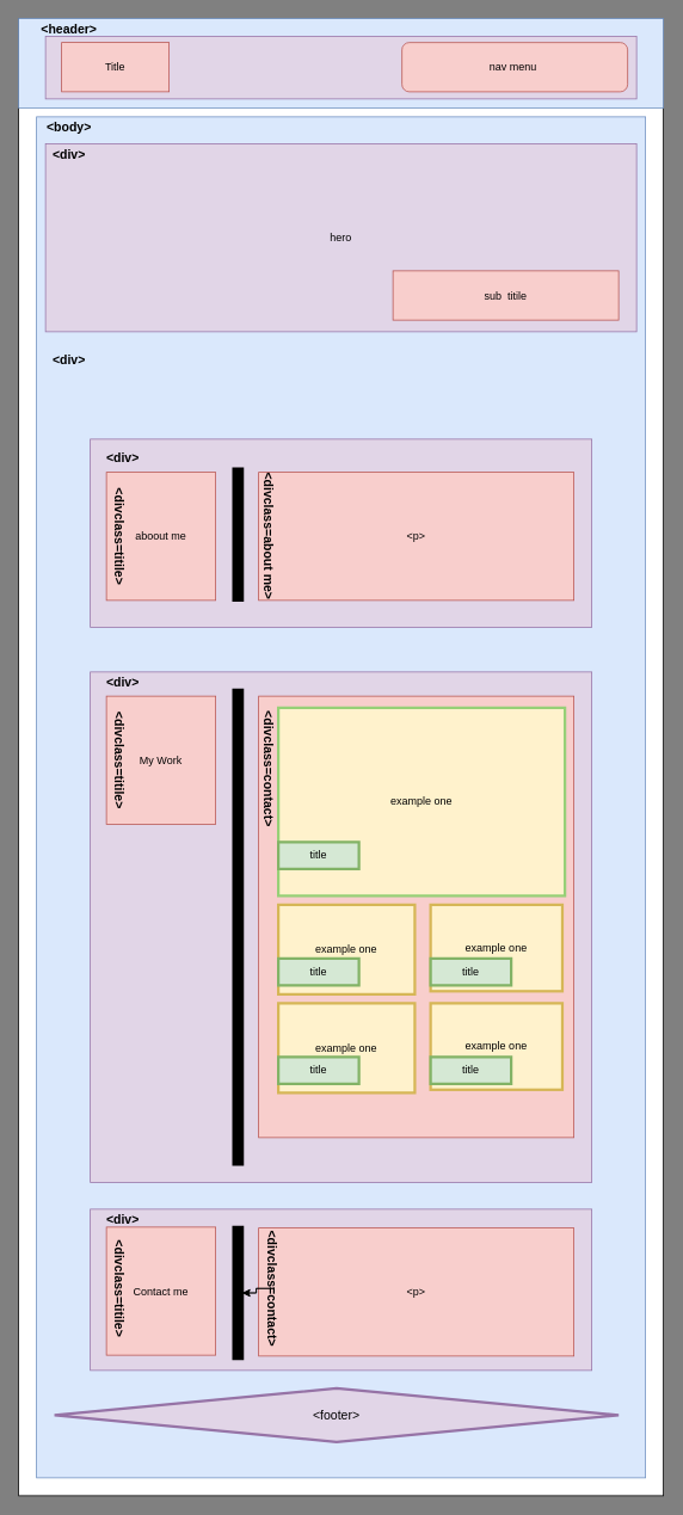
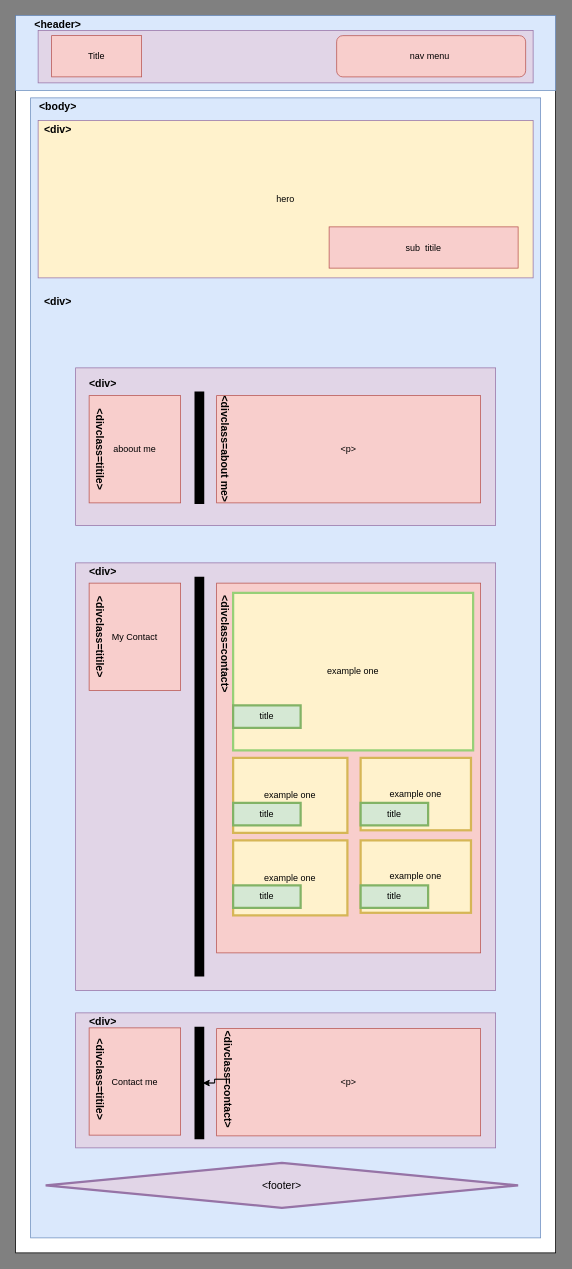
  <mxCell id="0" />
  <mxCell id="1" parent="0" />
  <mxCell id="2" value="" style="rounded=0;whiteSpace=wrap;html=1;imageWidth=24;" parent="1" vertex="1"><mxGeometry x="20" y="20" width="720" height="1650" as="geometry" /></mxCell>
  <mxCell id="3" value="" style="rounded=0;whiteSpace=wrap;html=1;fillColor=#dae8fc;strokeColor=#6c8ebf;" parent="1" vertex="1"><mxGeometry x="40" y="130" width="680" height="1520" as="geometry" /></mxCell>
  <mxCell id="4" value="" style="rounded=0;whiteSpace=wrap;html=1;fillColor=#e1d5e7;strokeColor=#9673a6;" parent="1" vertex="1"><mxGeometry x="100" y="490" width="560" height="210" as="geometry" /></mxCell>
  <mxCell id="5" value="" style="rounded=0;whiteSpace=wrap;html=1;fillColor=#e1d5e7;strokeColor=#9673a6;" parent="1" vertex="1"><mxGeometry x="100" y="750" width="560" height="570" as="geometry" /></mxCell>
  <mxCell id="6" value="" style="rounded=0;whiteSpace=wrap;html=1;fillColor=#e1d5e7;strokeColor=#9673a6;" parent="1" vertex="1"><mxGeometry x="100" y="1350" width="560" height="180" as="geometry" /></mxCell>
  <mxCell id="7" value="" style="rounded=0;whiteSpace=wrap;html=1;fillColor=#dae8fc;strokeColor=#6c8ebf;" parent="1" vertex="1"><mxGeometry x="20" y="20" width="720" height="100" as="geometry" /></mxCell>
- <mxCell id="8" value="hero" style="rounded=0;whiteSpace=wrap;html=1;fillColor=#e1d5e7;strokeColor=#9673a6;" parent="1" vertex="1"><mxGeometry x="50" y="160" width="660" height="210" as="geometry" /></mxCell>
+ <mxCell id="8" value="hero" style="rounded=0;whiteSpace=wrap;html=1;fillColor=#fff2cc;strokeColor=#9673a6;" parent="1" vertex="1"><mxGeometry x="50" y="160" width="660" height="210" as="geometry" /></mxCell>
  <mxCell id="9" value="" style="rounded=0;whiteSpace=wrap;html=1;fillColor=#e1d5e7;strokeColor=#9673a6;" parent="1" vertex="1"><mxGeometry x="50" y="40" width="660" height="70" as="geometry" /></mxCell>
  <mxCell id="10" value="Title" style="rounded=0;whiteSpace=wrap;html=1;fillColor=#f8cecc;strokeColor=#b85450;" parent="1" vertex="1"><mxGeometry x="68" y="47" width="120" height="55" as="geometry" /></mxCell>
  <mxCell id="11" value="nav menu&amp;nbsp;" style="whiteSpace=wrap;html=1;fillColor=#f8cecc;strokeColor=#b85450;rounded=1;" parent="1" vertex="1"><mxGeometry x="448" y="47" width="252" height="55" as="geometry" /></mxCell>
  <mxCell id="12" value="sub&amp;nbsp; titile" style="rounded=0;whiteSpace=wrap;html=1;fillColor=#f8cecc;strokeColor=#b85450;" parent="1" vertex="1"><mxGeometry x="438" y="302" width="252" height="55" as="geometry" /></mxCell>
  <mxCell id="13" value="aboout me" style="rounded=0;whiteSpace=wrap;html=1;fillColor=#f8cecc;strokeColor=#b85450;" parent="1" vertex="1"><mxGeometry x="118" y="527" width="122" height="143" as="geometry" /></mxCell>
- <mxCell id="14" value="My Work" style="rounded=0;whiteSpace=wrap;html=1;fillColor=#f8cecc;strokeColor=#b85450;" parent="1" vertex="1"><mxGeometry x="118" y="777" width="122" height="143" as="geometry" /></mxCell>
+ <mxCell id="14" value="My Contact" style="rounded=0;whiteSpace=wrap;html=1;fillColor=#f8cecc;strokeColor=#b85450;" parent="1" vertex="1"><mxGeometry x="118" y="777" width="122" height="143" as="geometry" /></mxCell>
  <mxCell id="15" value="Contact me" style="rounded=0;whiteSpace=wrap;html=1;fillColor=#f8cecc;strokeColor=#b85450;" parent="1" vertex="1"><mxGeometry x="118" y="1370" width="122" height="143" as="geometry" /></mxCell>
  <mxCell id="16" value="&amp;lt;p&amp;gt;" style="rounded=0;whiteSpace=wrap;html=1;fillColor=#f8cecc;strokeColor=#b85450;" parent="1" vertex="1"><mxGeometry x="288" y="527" width="352" height="143" as="geometry" /></mxCell>
  <mxCell id="17" value="" style="rounded=0;whiteSpace=wrap;html=1;fillColor=#f8cecc;strokeColor=#b85450;" parent="1" vertex="1"><mxGeometry x="288" y="777" width="352" height="493" as="geometry" /></mxCell>
  <mxCell id="18" value="&amp;lt;p&amp;gt;" style="rounded=0;whiteSpace=wrap;html=1;fillColor=#f8cecc;strokeColor=#b85450;" parent="1" vertex="1"><mxGeometry x="288" y="1371" width="352" height="143" as="geometry" /></mxCell>
  <mxCell id="19" value="" style="whiteSpace=wrap;html=1;strokeWidth=3;fillColor=#000000;" vertex="1" parent="1"><mxGeometry x="260" y="523" width="10" height="147" as="geometry" /></mxCell>
  <mxCell id="20" value="" style="whiteSpace=wrap;html=1;strokeWidth=3;fillColor=#000000;" vertex="1" parent="1"><mxGeometry x="260" y="770" width="10" height="530" as="geometry" /></mxCell>
  <mxCell id="21" value="" style="whiteSpace=wrap;html=1;strokeWidth=3;fillColor=#000000;" vertex="1" parent="1"><mxGeometry x="260" y="1370" width="10" height="147" as="geometry" /></mxCell>
  <mxCell id="22" value="example one" style="rounded=0;whiteSpace=wrap;html=1;strokeWidth=3;fillColor=#fff2cc;strokeColor=#97D077;" vertex="1" parent="1"><mxGeometry x="310" y="790" width="320" height="210" as="geometry" /></mxCell>
  <mxCell id="23" value="&lt;span&gt;example one&lt;/span&gt;" style="rounded=0;whiteSpace=wrap;html=1;strokeWidth=3;fillColor=#fff2cc;strokeColor=#d6b656;" vertex="1" parent="1"><mxGeometry x="310" y="1010" width="152.38" height="100" as="geometry" /></mxCell>
  <mxCell id="24" value="&lt;span&gt;example one&lt;/span&gt;" style="rounded=0;whiteSpace=wrap;html=1;strokeWidth=3;fillColor=#fff2cc;strokeColor=#d6b656;" vertex="1" parent="1"><mxGeometry x="480" y="1010" width="147.14" height="96.56" as="geometry" /></mxCell>
  <mxCell id="25" value="&lt;span&gt;example one&lt;/span&gt;" style="rounded=0;whiteSpace=wrap;html=1;strokeWidth=3;fillColor=#fff2cc;strokeColor=#d6b656;" vertex="1" parent="1"><mxGeometry x="310" y="1120" width="152.38" height="100" as="geometry" /></mxCell>
  <mxCell id="26" value="&lt;span&gt;example one&lt;/span&gt;" style="rounded=0;whiteSpace=wrap;html=1;strokeWidth=3;fillColor=#fff2cc;strokeColor=#d6b656;" vertex="1" parent="1"><mxGeometry x="480" y="1120" width="147.14" height="96.56" as="geometry" /></mxCell>
  <mxCell id="27" value="title" style="rounded=0;whiteSpace=wrap;html=1;strokeWidth=3;fillColor=#d5e8d4;strokeColor=#82b366;" vertex="1" parent="1"><mxGeometry x="310" y="940" width="90" height="30" as="geometry" /></mxCell>
  <mxCell id="28" value="title" style="rounded=0;whiteSpace=wrap;html=1;strokeWidth=3;fillColor=#d5e8d4;strokeColor=#82b366;" vertex="1" parent="1"><mxGeometry x="310" y="1070" width="90" height="30" as="geometry" /></mxCell>
  <mxCell id="29" value="title" style="rounded=0;whiteSpace=wrap;html=1;strokeWidth=3;fillColor=#d5e8d4;strokeColor=#82b366;" vertex="1" parent="1"><mxGeometry x="310" y="1180" width="90" height="30" as="geometry" /></mxCell>
  <mxCell id="30" value="title" style="rounded=0;whiteSpace=wrap;html=1;strokeWidth=3;fillColor=#d5e8d4;strokeColor=#82b366;" vertex="1" parent="1"><mxGeometry x="480" y="1180" width="90" height="30" as="geometry" /></mxCell>
  <mxCell id="31" value="title" style="rounded=0;whiteSpace=wrap;html=1;strokeWidth=3;fillColor=#d5e8d4;strokeColor=#82b366;" vertex="1" parent="1"><mxGeometry x="480" y="1070" width="90" height="30" as="geometry" /></mxCell>
  <mxCell id="32" value="&lt;font style=&quot;font-size: 14px&quot;&gt;&amp;lt;header&amp;gt;&lt;/font&gt;" style="text;strokeColor=none;fillColor=none;html=1;fontSize=24;fontStyle=1;verticalAlign=middle;align=center;" vertex="1" parent="1"><mxGeometry x="72.5" y="27" width="7.5" height="3" as="geometry" /></mxCell>
  <mxCell id="33" value="&lt;font style=&quot;font-size: 14px&quot;&gt;&amp;lt;body&amp;gt;&lt;/font&gt;" style="text;strokeColor=none;fillColor=none;html=1;fontSize=24;fontStyle=1;verticalAlign=middle;align=center;" vertex="1" parent="1"><mxGeometry x="72.5" y="137" width="7.5" height="3" as="geometry" /></mxCell>
  <mxCell id="34" value="&lt;font style=&quot;font-size: 14px&quot;&gt;&amp;lt;div&amp;gt;&lt;/font&gt;" style="text;strokeColor=none;fillColor=none;html=1;fontSize=24;fontStyle=1;verticalAlign=middle;align=center;" vertex="1" parent="1"><mxGeometry x="72.5" y="167" width="7.5" height="3" as="geometry" /></mxCell>
  <mxCell id="35" value="&lt;font style=&quot;font-size: 14px&quot;&gt;&amp;lt;div&amp;gt;&lt;/font&gt;" style="text;strokeColor=none;fillColor=none;html=1;fontSize=24;fontStyle=1;verticalAlign=middle;align=center;" vertex="1" parent="1"><mxGeometry x="72.5" y="397" width="7.5" height="2" as="geometry" /></mxCell>
  <mxCell id="36" value="&lt;font style=&quot;font-size: 14px&quot;&gt;&amp;lt;div&amp;gt;&lt;/font&gt;" style="text;strokeColor=none;fillColor=none;html=1;fontSize=24;fontStyle=1;verticalAlign=middle;align=center;" vertex="1" parent="1"><mxGeometry x="132.5" y="507" width="7.5" height="2" as="geometry" /></mxCell>
  <mxCell id="37" value="&lt;font style=&quot;font-size: 14px&quot;&gt;&amp;lt;div&amp;gt;&lt;/font&gt;" style="text;strokeColor=none;fillColor=none;html=1;fontSize=24;fontStyle=1;verticalAlign=middle;align=center;" vertex="1" parent="1"><mxGeometry x="132.5" y="757" width="7.5" height="2" as="geometry" /></mxCell>
  <mxCell id="38" value="&lt;font style=&quot;font-size: 14px&quot;&gt;&amp;lt;div&amp;gt;&lt;/font&gt;" style="text;strokeColor=none;fillColor=none;html=1;fontSize=24;fontStyle=1;verticalAlign=middle;align=center;" vertex="1" parent="1"><mxGeometry x="132.5" y="1357" width="7.5" height="2" as="geometry" /></mxCell>
  <mxCell id="39" value="&lt;font style=&quot;font-size: 14px&quot;&gt;&amp;lt;divclass=titile&amp;gt;&lt;/font&gt;" style="text;strokeColor=none;fillColor=none;html=1;fontSize=24;fontStyle=1;verticalAlign=middle;align=center;rotation=90;" vertex="1" parent="1"><mxGeometry x="132.5" y="597.5" width="7.5" height="2" as="geometry" /></mxCell>
  <mxCell id="40" value="&lt;font style=&quot;font-size: 14px&quot;&gt;&amp;lt;divclass=titile&amp;gt;&lt;/font&gt;" style="text;strokeColor=none;fillColor=none;html=1;fontSize=24;fontStyle=1;verticalAlign=middle;align=center;rotation=90;" vertex="1" parent="1"><mxGeometry x="132.5" y="847.5" width="7.5" height="2" as="geometry" /></mxCell>
  <mxCell id="41" value="&lt;font style=&quot;font-size: 14px&quot;&gt;&amp;lt;divclass=titile&amp;gt;&lt;/font&gt;" style="text;strokeColor=none;fillColor=none;html=1;fontSize=24;fontStyle=1;verticalAlign=middle;align=center;rotation=90;" vertex="1" parent="1"><mxGeometry x="132.5" y="1437.5" width="7.5" height="2" as="geometry" /></mxCell>
  <mxCell id="42" value="" style="edgeStyle=orthogonalEdgeStyle;rounded=0;orthogonalLoop=1;jettySize=auto;html=1;fontSize=14;" edge="1" parent="1" source="44" target="21"><mxGeometry relative="1" as="geometry" /></mxCell>
  <mxCell id="43" value="" style="edgeStyle=orthogonalEdgeStyle;rounded=0;orthogonalLoop=1;jettySize=auto;html=1;fontSize=14;" edge="1" parent="1" source="44" target="21"><mxGeometry relative="1" as="geometry" /></mxCell>
  <mxCell id="44" value="&lt;font style=&quot;font-size: 14px&quot;&gt;&amp;lt;divclass=contact&amp;gt;&lt;/font&gt;" style="text;strokeColor=none;fillColor=none;html=1;fontSize=24;fontStyle=1;verticalAlign=middle;align=center;rotation=90;" vertex="1" parent="1"><mxGeometry x="302.5" y="1437.5" width="7.5" height="2" as="geometry" /></mxCell>
  <mxCell id="45" value="&lt;font style=&quot;font-size: 14px&quot;&gt;&amp;lt;divclass=contact&amp;gt;&lt;/font&gt;" style="text;strokeColor=none;fillColor=none;html=1;fontSize=24;fontStyle=1;verticalAlign=middle;align=center;rotation=90;" vertex="1" parent="1"><mxGeometry x="299.5" y="857.5" width="7.5" as="geometry" /></mxCell>
  <mxCell id="46" value="&lt;font style=&quot;font-size: 14px&quot;&gt;&amp;lt;divclass=about me&amp;gt;&lt;/font&gt;" style="text;strokeColor=none;fillColor=none;html=1;fontSize=24;fontStyle=1;verticalAlign=middle;align=center;rotation=90;" vertex="1" parent="1"><mxGeometry x="299.5" y="597.5" width="7.5" as="geometry" /></mxCell>
  <mxCell id="47" style="edgeStyle=orthogonalEdgeStyle;rounded=0;orthogonalLoop=1;jettySize=auto;html=1;exitX=0.5;exitY=1;exitDx=0;exitDy=0;fontSize=14;" edge="1" parent="1" source="17" target="17"><mxGeometry relative="1" as="geometry" /></mxCell>
  <mxCell id="48" value="&amp;lt;footer&amp;gt;" style="rhombus;whiteSpace=wrap;html=1;fontSize=14;strokeColor=#9673a6;strokeWidth=3;fillColor=#e1d5e7;" vertex="1" parent="1"><mxGeometry x="60" y="1550" width="630" height="60" as="geometry" /></mxCell>
